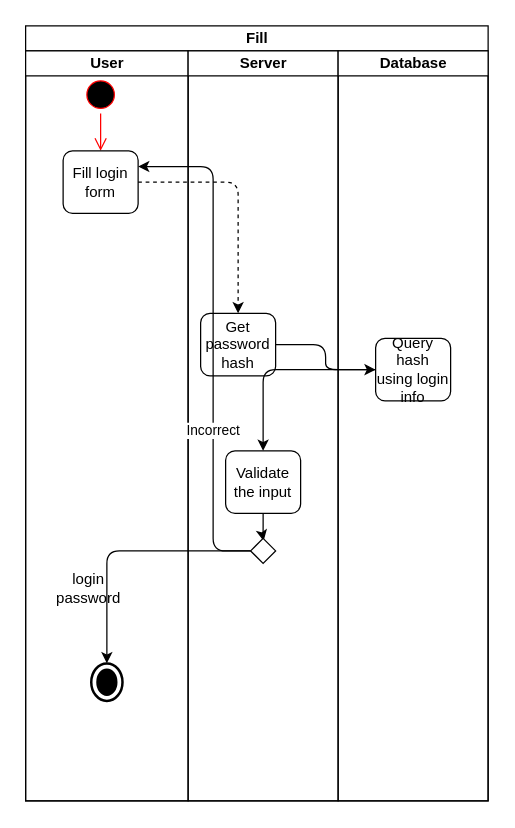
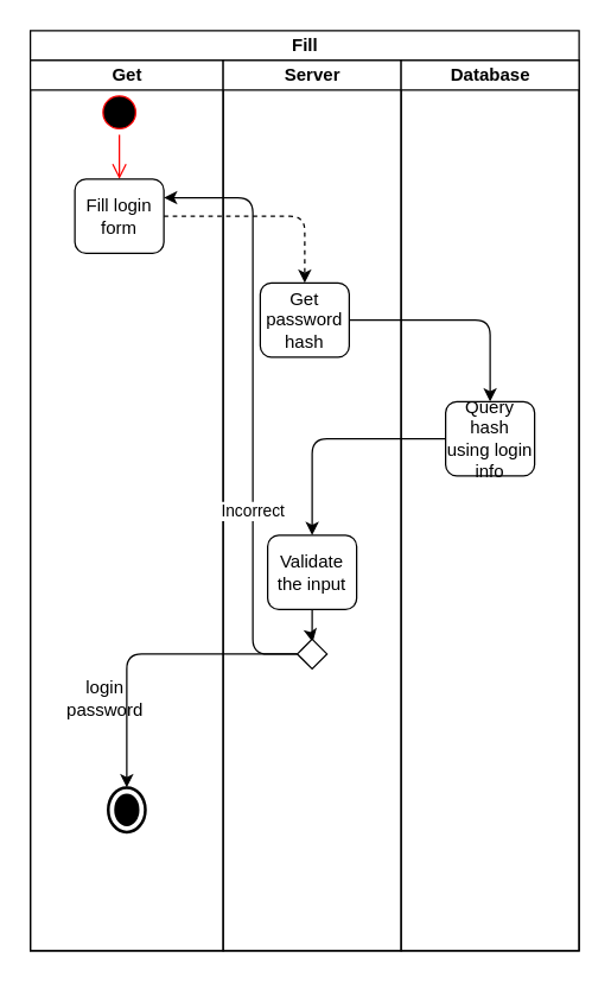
  <mxCell id="0" />
  <mxCell id="1" parent="0" />
  <mxCell id="2" value="Fill" style="swimlane;html=1;childLayout=stackLayout;resizeParent=1;resizeParentMax=0;startSize=20;" vertex="1" parent="1"><mxGeometry x="20" y="20" width="370" height="620" as="geometry" /></mxCell>
- <mxCell id="3" value="User " style="swimlane;html=1;startSize=20;" vertex="1" parent="2"><mxGeometry y="20" width="130" height="600" as="geometry" /></mxCell>
+ <mxCell id="3" value="Get " style="swimlane;html=1;startSize=20;" vertex="1" parent="2"><mxGeometry y="20" width="130" height="600" as="geometry" /></mxCell>
  <mxCell id="4" value="" style="ellipse;html=1;shape=startState;fillColor=#000000;strokeColor=#ff0000;" vertex="1" parent="3"><mxGeometry x="45" y="20" width="30" height="30" as="geometry" /></mxCell>
  <mxCell id="5" value="" style="edgeStyle=orthogonalEdgeStyle;html=1;verticalAlign=bottom;endArrow=open;endSize=8;strokeColor=#ff0000;" edge="1" source="4" parent="3" target="6"><mxGeometry relative="1" as="geometry"><mxPoint x="60" y="80" as="targetPoint" /></mxGeometry></mxCell>
  <mxCell id="6" value="&lt;div&gt;Fill login&lt;/div&gt;&lt;div&gt;form&lt;br&gt;&lt;/div&gt;" style="rounded=1;whiteSpace=wrap;html=1;" vertex="1" parent="3"><mxGeometry x="30" y="80" width="60" height="50" as="geometry" /></mxCell>
  <mxCell id="7" value="" style="html=1;shape=mxgraph.sysml.actFinal;strokeWidth=2;verticalLabelPosition=bottom;verticalAlignment=top;" vertex="1" parent="3"><mxGeometry x="52.5" y="490" width="25" height="30" as="geometry" /></mxCell>
  <mxCell id="8" value="Server" style="swimlane;html=1;startSize=20;" vertex="1" parent="2"><mxGeometry x="130" y="20" width="120" height="600" as="geometry" /></mxCell>
- <mxCell id="9" value="&lt;div&gt;Get password&lt;/div&gt;&lt;div&gt;hash&lt;br&gt;&lt;/div&gt;" style="rounded=1;whiteSpace=wrap;html=1;" vertex="1" parent="8"><mxGeometry x="10" y="210" width="60" height="50" as="geometry" /></mxCell>
+ <mxCell id="9" value="&lt;div&gt;Get password&lt;/div&gt;&lt;div&gt;hash&lt;br&gt;&lt;/div&gt;" style="rounded=1;whiteSpace=wrap;html=1;" vertex="1" parent="8"><mxGeometry x="25" y="150" width="60" height="50" as="geometry" /></mxCell>
  <mxCell id="10" style="edgeStyle=orthogonalEdgeStyle;orthogonalLoop=1;jettySize=auto;html=1;entryX=0.52;entryY=0.101;entryDx=0;entryDy=0;entryPerimeter=0;" edge="1" parent="8" source="11" target="12"><mxGeometry relative="1" as="geometry" /></mxCell>
  <mxCell id="11" value="&lt;div&gt;Validate &lt;br&gt;&lt;/div&gt;&lt;div&gt;the input&lt;br&gt;&lt;/div&gt;" style="rounded=1;whiteSpace=wrap;html=1;" vertex="1" parent="8"><mxGeometry x="30" y="320" width="60" height="50" as="geometry" /></mxCell>
  <mxCell id="12" value="" style="rhombus;whiteSpace=wrap;html=1;" vertex="1" parent="8"><mxGeometry x="50" y="390" width="20" height="20" as="geometry" /></mxCell>
  <mxCell id="13" value="Database" style="swimlane;html=1;startSize=20;" vertex="1" parent="2"><mxGeometry x="250" y="20" width="120" height="600" as="geometry" /></mxCell>
  <mxCell id="14" value="&lt;div&gt;Query&lt;/div&gt;&lt;div&gt;hash&lt;/div&gt;&lt;div&gt;using login info&lt;br&gt;&lt;/div&gt;" style="rounded=1;whiteSpace=wrap;html=1;" vertex="1" parent="13"><mxGeometry x="30" y="230" width="60" height="50" as="geometry" /></mxCell>
  <mxCell id="15" style="edgeStyle=orthogonalEdgeStyle;orthogonalLoop=1;jettySize=auto;html=1;dashed=1;" edge="1" parent="2" source="6" target="9"><mxGeometry relative="1" as="geometry" /></mxCell>
  <mxCell id="16" style="edgeStyle=orthogonalEdgeStyle;orthogonalLoop=1;jettySize=auto;html=1;" edge="1" parent="2" source="9" target="14"><mxGeometry relative="1" as="geometry" /></mxCell>
  <mxCell id="17" style="edgeStyle=orthogonalEdgeStyle;orthogonalLoop=1;jettySize=auto;html=1;" edge="1" parent="2" source="14" target="11"><mxGeometry relative="1" as="geometry" /></mxCell>
  <mxCell id="18" style="edgeStyle=orthogonalEdgeStyle;orthogonalLoop=1;jettySize=auto;html=1;entryX=1;entryY=0.25;entryDx=0;entryDy=0;" edge="1" parent="2" source="12" target="6"><mxGeometry relative="1" as="geometry"><Array as="points"><mxPoint x="150" y="420" /><mxPoint x="150" y="112" /></Array></mxGeometry></mxCell>
  <mxCell id="19" value="Incorrect" style="edgeLabel;html=1;align=center;verticalAlign=middle;resizable=0;points=[];" vertex="1" connectable="0" parent="18"><mxGeometry x="-0.359" y="1" relative="1" as="geometry"><mxPoint as="offset" /></mxGeometry></mxCell>
  <mxCell id="20" style="edgeStyle=orthogonalEdgeStyle;orthogonalLoop=1;jettySize=auto;html=1;entryX=0.5;entryY=0;entryDx=0;entryDy=0;entryPerimeter=0;" edge="1" parent="2" source="12" target="7"><mxGeometry relative="1" as="geometry" /></mxCell>
  <mxCell id="21" value="&lt;div&gt;login&lt;/div&gt;&lt;div&gt;password&lt;br&gt;&lt;/div&gt;" style="text;html=1;align=center;verticalAlign=middle;resizable=0;points=[];autosize=1;strokeColor=none;fillColor=none;" vertex="1" parent="1"><mxGeometry x="30" y="455" width="80" height="30" as="geometry" /></mxCell>
